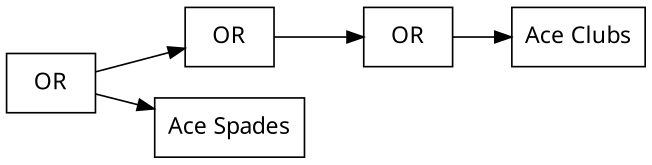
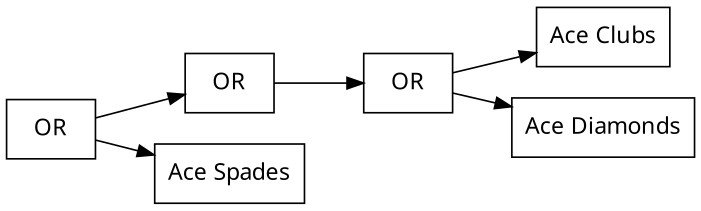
  digraph {
    rankdir=LR
    splines=spline
    node [fontname=Sans shape=record]
    n1 [label=OR]
    n2 [label=OR]
    n3 [label="Ace Spades"]
    n4 [label=OR]
    n5 [label="Ace Clubs"]
+   n6 [label="Ace Diamonds"]
    n1 -> n2
    n1 -> n3
    n2 -> n4
    n4 -> n5
+   n4 -> n6
  }
